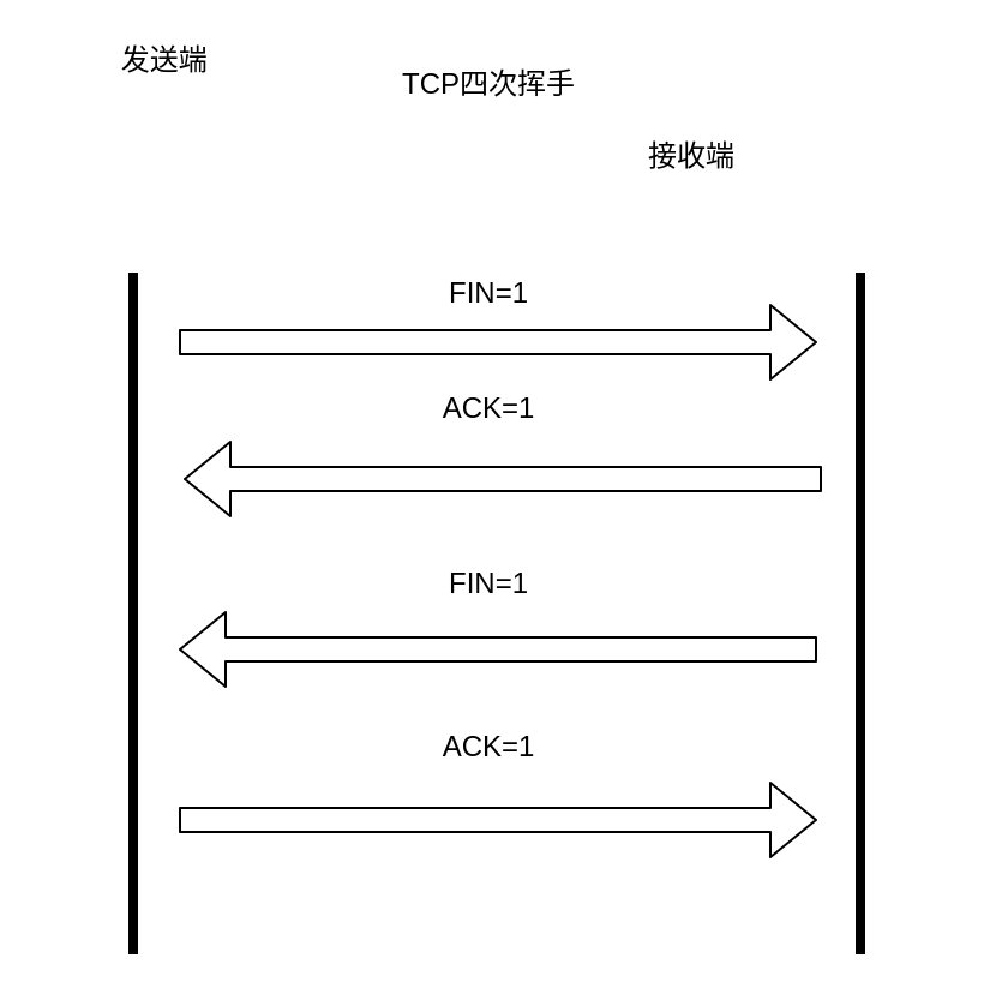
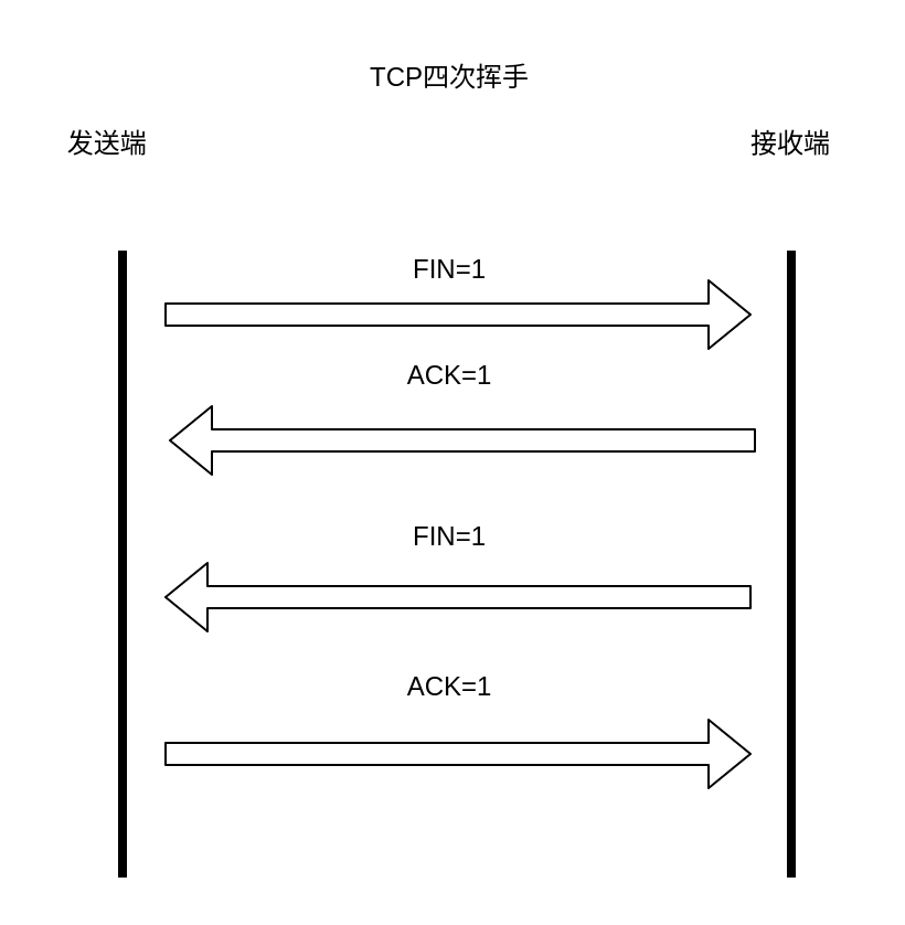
  <mxCell id="0" />
  <mxCell id="1" parent="0" />
  <mxCell id="2" value="" style="line;strokeWidth=4;direction=south;html=1;perimeter=backbonePerimeter;points=[];outlineConnect=0;" vertex="1" parent="1"><mxGeometry x="50" y="113" width="10" height="284" as="geometry" /></mxCell>
  <mxCell id="3" value="" style="line;strokeWidth=4;direction=south;html=1;perimeter=backbonePerimeter;points=[];outlineConnect=0;" vertex="1" parent="1"><mxGeometry x="353" y="113" width="10" height="284" as="geometry" /></mxCell>
  <mxCell id="4" value="" style="shape=flexArrow;endArrow=classic;html=1;" edge="1" parent="1"><mxGeometry width="50" height="50" relative="1" as="geometry"><mxPoint x="74" y="142" as="sourcePoint" /><mxPoint x="340" y="142" as="targetPoint" /></mxGeometry></mxCell>
  <mxCell id="5" value="" style="shape=flexArrow;endArrow=classic;html=1;" edge="1" parent="1"><mxGeometry width="50" height="50" relative="1" as="geometry"><mxPoint x="342" y="199" as="sourcePoint" /><mxPoint x="76" y="199" as="targetPoint" /></mxGeometry></mxCell>
  <mxCell id="6" value="" style="shape=flexArrow;endArrow=classic;html=1;" edge="1" parent="1"><mxGeometry width="50" height="50" relative="1" as="geometry"><mxPoint x="74" y="341" as="sourcePoint" /><mxPoint x="340" y="341" as="targetPoint" /></mxGeometry></mxCell>
- <mxCell id="7" value="发送端&amp;nbsp;" style="text;strokeColor=none;align=center;fillColor=none;html=1;verticalAlign=middle;whiteSpace=wrap;rounded=0;" vertex="1" parent="1"><mxGeometry x="40" y="10" width="60" height="30" as="geometry" /></mxCell>
- <mxCell id="8" value="接收端" style="text;strokeColor=none;align=center;fillColor=none;html=1;verticalAlign=middle;whiteSpace=wrap;rounded=0;" vertex="1" parent="1"><mxGeometry x="258" y="50" width="60" height="30" as="geometry" /></mxCell>
+ <mxCell id="7" value="发送端&amp;nbsp;" style="text;strokeColor=none;align=center;fillColor=none;html=1;verticalAlign=middle;whiteSpace=wrap;rounded=0;" vertex="1" parent="1"><mxGeometry x="20" y="50" width="60" height="30" as="geometry" /></mxCell>
+ <mxCell id="8" value="接收端" style="text;strokeColor=none;align=center;fillColor=none;html=1;verticalAlign=middle;whiteSpace=wrap;rounded=0;" vertex="1" parent="1"><mxGeometry x="328" y="50" width="60" height="30" as="geometry" /></mxCell>
  <mxCell id="9" value="FIN=1" style="text;strokeColor=none;align=center;fillColor=none;html=1;verticalAlign=middle;whiteSpace=wrap;rounded=0;" vertex="1" parent="1"><mxGeometry x="108" y="107" width="191" height="30" as="geometry" /></mxCell>
  <mxCell id="10" value="ACK=1" style="text;strokeColor=none;align=center;fillColor=none;html=1;verticalAlign=middle;whiteSpace=wrap;rounded=0;" vertex="1" parent="1"><mxGeometry x="108" y="155" width="191" height="30" as="geometry" /></mxCell>
  <mxCell id="11" value="ACK=1" style="text;strokeColor=none;align=center;fillColor=none;html=1;verticalAlign=middle;whiteSpace=wrap;rounded=0;" vertex="1" parent="1"><mxGeometry x="108" y="296" width="191" height="30" as="geometry" /></mxCell>
  <mxCell id="12" value="TCP四次挥手" style="text;strokeColor=none;align=center;fillColor=none;html=1;verticalAlign=middle;whiteSpace=wrap;rounded=0;" vertex="1" parent="1"><mxGeometry x="164" y="20" width="79" height="30" as="geometry" /></mxCell>
  <mxCell id="13" value="" style="shape=flexArrow;endArrow=classic;html=1;" edge="1" parent="1"><mxGeometry width="50" height="50" relative="1" as="geometry"><mxPoint x="340" y="270" as="sourcePoint" /><mxPoint x="74" y="270" as="targetPoint" /></mxGeometry></mxCell>
  <mxCell id="14" value="FIN=1" style="text;strokeColor=none;align=center;fillColor=none;html=1;verticalAlign=middle;whiteSpace=wrap;rounded=0;" vertex="1" parent="1"><mxGeometry x="108" y="228" width="191" height="30" as="geometry" /></mxCell>
